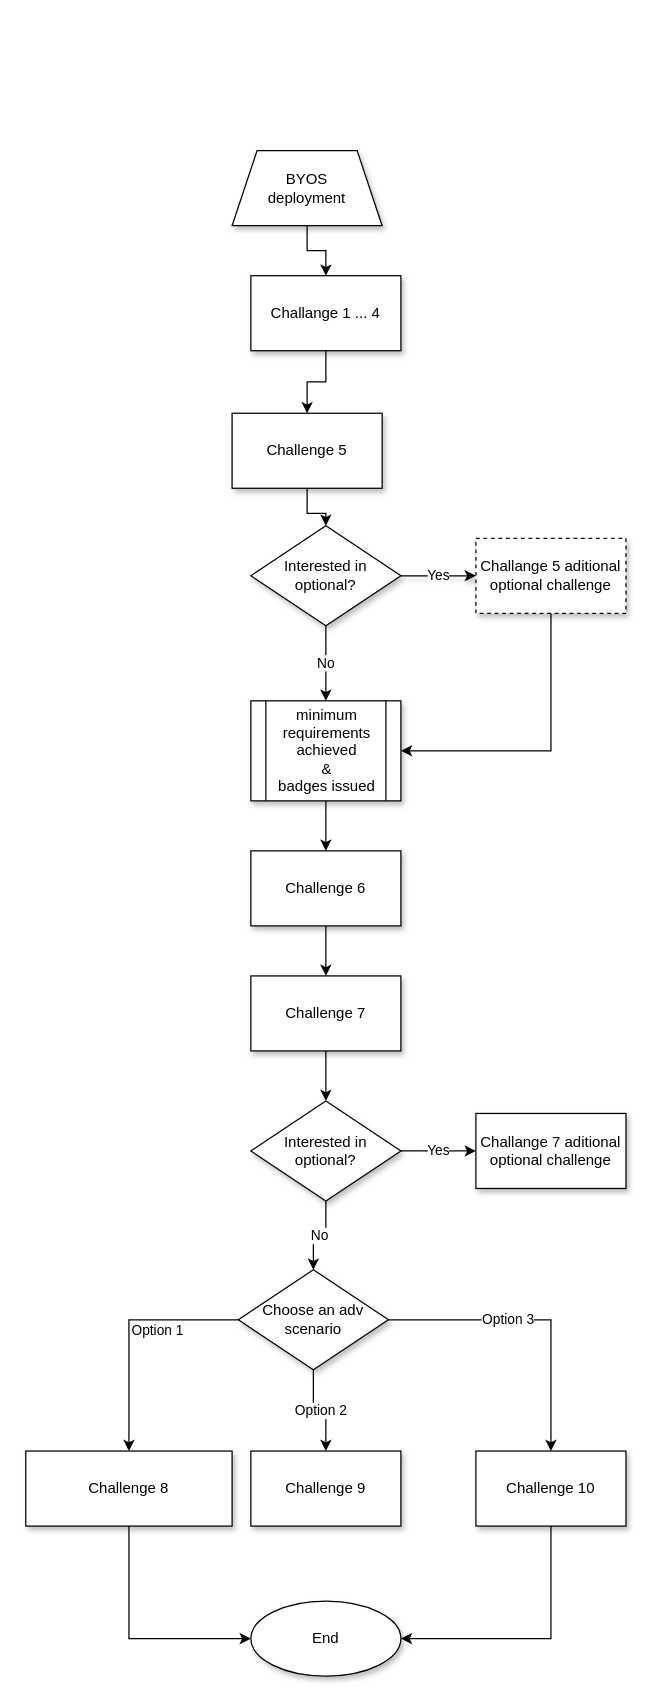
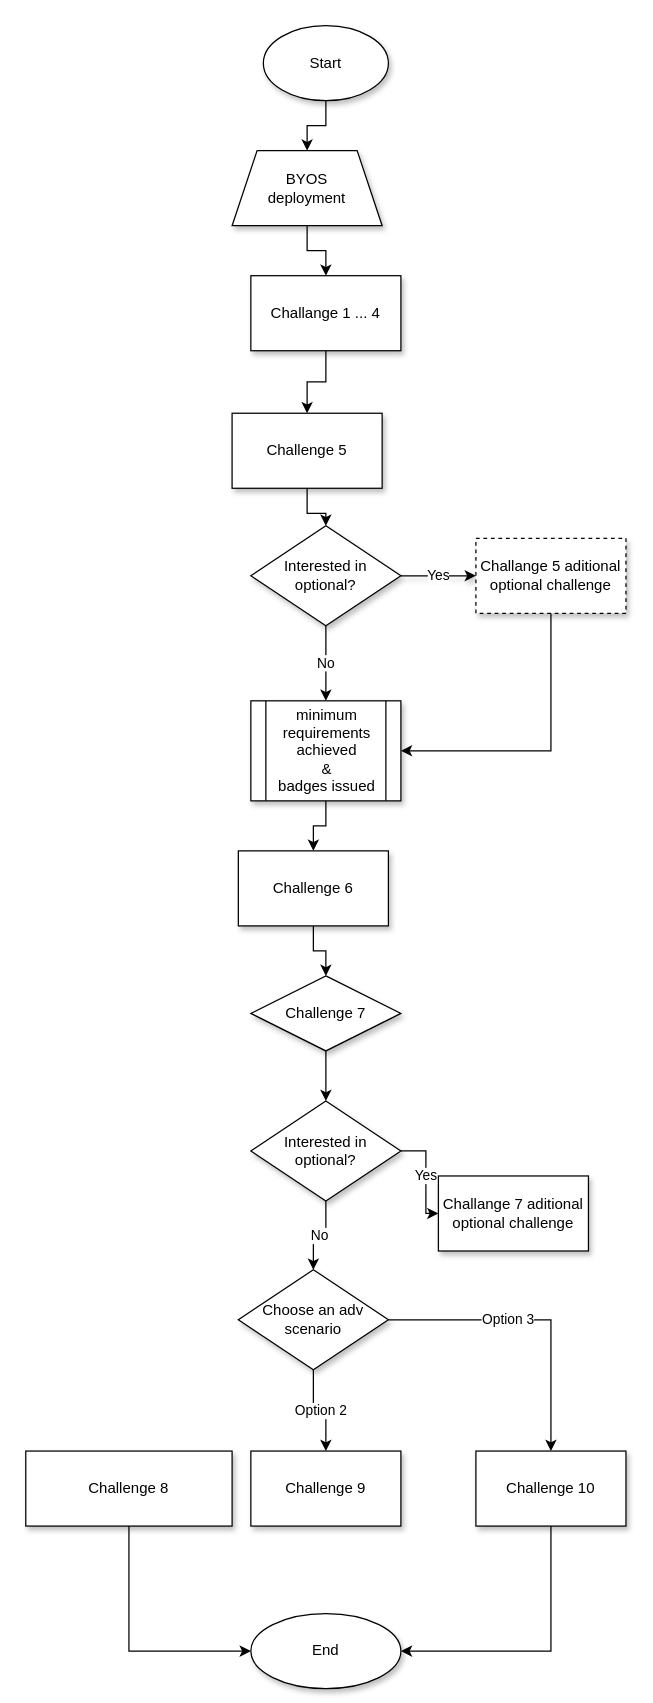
  <mxCell id="0" />
  <mxCell id="1" parent="0" />
+ <mxCell id="2" value="" style="edgeStyle=orthogonalEdgeStyle;rounded=0;orthogonalLoop=1;jettySize=auto;html=1;shadow=0;strokeWidth=1;" parent="1" source="3" target="5" edge="1"><mxGeometry relative="1" as="geometry" /></mxCell>
+ <mxCell id="3" value="Start" style="strokeWidth=1;html=1;shape=mxgraph.flowchart.start_1;whiteSpace=wrap;shadow=1;" parent="1" vertex="1"><mxGeometry x="210" y="20" width="100" height="60" as="geometry" /></mxCell>
  <mxCell id="4" value="" style="edgeStyle=orthogonalEdgeStyle;rounded=0;orthogonalLoop=1;jettySize=auto;html=1;shadow=0;strokeWidth=1;" parent="1" source="5" target="7" edge="1"><mxGeometry relative="1" as="geometry" /></mxCell>
  <mxCell id="5" value="BYOS&lt;br&gt;deployment" style="shape=trapezoid;perimeter=trapezoidPerimeter;whiteSpace=wrap;html=1;fixedSize=1;strokeWidth=1;shadow=1;" parent="1" vertex="1"><mxGeometry x="185" y="120" width="120" height="60" as="geometry" /></mxCell>
  <mxCell id="6" value="" style="edgeStyle=orthogonalEdgeStyle;rounded=0;orthogonalLoop=1;jettySize=auto;html=1;shadow=0;strokeColor=default;strokeWidth=1;" parent="1" source="7" target="9" edge="1"><mxGeometry relative="1" as="geometry" /></mxCell>
  <mxCell id="7" value="Challange 1 ... 4" style="whiteSpace=wrap;html=1;strokeWidth=1;shadow=1;" parent="1" vertex="1"><mxGeometry x="200" y="220" width="120" height="60" as="geometry" /></mxCell>
  <mxCell id="8" value="" style="edgeStyle=orthogonalEdgeStyle;rounded=0;orthogonalLoop=1;jettySize=auto;html=1;shadow=0;strokeWidth=1;" parent="1" source="9" target="12" edge="1"><mxGeometry relative="1" as="geometry" /></mxCell>
  <mxCell id="9" value="&lt;span&gt;Challenge 5&lt;/span&gt;" style="whiteSpace=wrap;html=1;strokeWidth=1;shadow=1;" parent="1" vertex="1"><mxGeometry x="185" y="330" width="120" height="60" as="geometry" /></mxCell>
  <mxCell id="10" value="Yes" style="edgeStyle=orthogonalEdgeStyle;rounded=0;orthogonalLoop=1;jettySize=auto;html=1;shadow=1;strokeWidth=1;" parent="1" source="12" target="14" edge="1"><mxGeometry relative="1" as="geometry" /></mxCell>
  <mxCell id="11" value="No" style="edgeStyle=orthogonalEdgeStyle;rounded=0;orthogonalLoop=1;jettySize=auto;html=1;shadow=0;strokeWidth=1;" parent="1" source="12" target="16" edge="1"><mxGeometry relative="1" as="geometry" /></mxCell>
  <mxCell id="12" value="Interested in optional?" style="rhombus;whiteSpace=wrap;html=1;strokeWidth=1;strokeColor=default;shadow=1;" parent="1" vertex="1"><mxGeometry x="200" y="420" width="120" height="80" as="geometry" /></mxCell>
  <mxCell id="13" value="" style="edgeStyle=orthogonalEdgeStyle;orthogonalLoop=1;jettySize=auto;html=1;shadow=0;strokeWidth=1;entryX=1;entryY=0.5;entryDx=0;entryDy=0;rounded=0;strokeColor=default;" parent="1" source="14" target="16" edge="1"><mxGeometry relative="1" as="geometry"><mxPoint x="440" y="570" as="targetPoint" /><Array as="points"><mxPoint x="440" y="600" /></Array></mxGeometry></mxCell>
  <mxCell id="14" value="Challange 5 aditional optional challenge" style="whiteSpace=wrap;html=1;shadow=1;strokeColor=default;strokeWidth=1;dashed=1;" parent="1" vertex="1"><mxGeometry x="380" y="430" width="120" height="60" as="geometry" /></mxCell>
  <mxCell id="15" value="" style="edgeStyle=orthogonalEdgeStyle;rounded=0;orthogonalLoop=1;jettySize=auto;html=1;shadow=0;strokeColor=default;strokeWidth=1;" parent="1" source="16" target="18" edge="1"><mxGeometry relative="1" as="geometry" /></mxCell>
  <mxCell id="16" value="&lt;div&gt;&lt;div style=&quot;text-align: center&quot;&gt;&lt;span&gt;minimum requirements achieved&lt;/span&gt;&lt;/div&gt;&lt;div style=&quot;text-align: center&quot;&gt;&lt;span&gt;&amp;amp;&lt;/span&gt;&lt;/div&gt;&lt;span&gt;&lt;div style=&quot;text-align: center&quot;&gt;&lt;span&gt;badges issued&lt;/span&gt;&lt;/div&gt;&lt;/span&gt;&lt;/div&gt;" style="shape=process;whiteSpace=wrap;html=1;backgroundOutline=1;shadow=1;strokeColor=default;strokeWidth=1;align=left;" parent="1" vertex="1"><mxGeometry x="200" y="560" width="120" height="80" as="geometry" /></mxCell>
  <mxCell id="17" value="" style="edgeStyle=orthogonalEdgeStyle;rounded=0;orthogonalLoop=1;jettySize=auto;html=1;shadow=0;strokeColor=default;strokeWidth=1;" parent="1" source="18" target="20" edge="1"><mxGeometry relative="1" as="geometry" /></mxCell>
- <mxCell id="18" value="Challenge 6" style="whiteSpace=wrap;html=1;shadow=1;align=center;strokeColor=default;strokeWidth=1;" parent="1" vertex="1"><mxGeometry x="200" y="680" width="120" height="60" as="geometry" /></mxCell>
+ <mxCell id="18" value="Challenge 6" style="whiteSpace=wrap;html=1;shadow=1;align=center;strokeColor=default;strokeWidth=1;" parent="1" vertex="1"><mxGeometry x="190" y="680" width="120" height="60" as="geometry" /></mxCell>
  <mxCell id="19" value="" style="edgeStyle=orthogonalEdgeStyle;rounded=0;orthogonalLoop=1;jettySize=auto;html=1;shadow=0;strokeColor=default;strokeWidth=1;" parent="1" source="20" target="23" edge="1"><mxGeometry relative="1" as="geometry" /></mxCell>
- <mxCell id="20" value="Challenge 7" style="whiteSpace=wrap;html=1;shadow=1;strokeColor=default;strokeWidth=1;" parent="1" vertex="1"><mxGeometry x="200" y="780" width="120" height="60" as="geometry" /></mxCell>
+ <mxCell id="20" value="Challenge 7" style="rhombus;whiteSpace=wrap;html=1;shadow=1;strokeColor=default;strokeWidth=1;" parent="1" vertex="1"><mxGeometry x="200" y="780" width="120" height="60" as="geometry" /></mxCell>
  <mxCell id="21" value="Yes" style="edgeStyle=orthogonalEdgeStyle;rounded=0;orthogonalLoop=1;jettySize=auto;html=1;shadow=0;strokeColor=default;strokeWidth=1;" parent="1" source="23" target="24" edge="1"><mxGeometry relative="1" as="geometry" /></mxCell>
  <mxCell id="22" value="No" style="edgeStyle=orthogonalEdgeStyle;rounded=0;orthogonalLoop=1;jettySize=auto;html=1;shadow=0;strokeColor=default;strokeWidth=1;" parent="1" source="23" target="28" edge="1"><mxGeometry relative="1" as="geometry" /></mxCell>
  <mxCell id="23" value="&lt;span&gt;Interested in optional?&lt;/span&gt;" style="rhombus;whiteSpace=wrap;html=1;shadow=1;strokeColor=default;strokeWidth=1;" parent="1" vertex="1"><mxGeometry x="200" y="880" width="120" height="80" as="geometry" /></mxCell>
- <mxCell id="24" value="&lt;span&gt;Challange 7 aditional optional challenge&lt;/span&gt;" style="whiteSpace=wrap;html=1;shadow=1;strokeColor=default;strokeWidth=1;" parent="1" vertex="1"><mxGeometry x="380" y="890" width="120" height="60" as="geometry" /></mxCell>
+ <mxCell id="24" value="&lt;span&gt;Challange 7 aditional optional challenge&lt;/span&gt;" style="whiteSpace=wrap;html=1;shadow=1;strokeColor=default;strokeWidth=1;" parent="1" vertex="1"><mxGeometry x="350" y="940" width="120" height="60" as="geometry" /></mxCell>
  <mxCell id="25" value="Option 2" style="edgeStyle=orthogonalEdgeStyle;rounded=0;orthogonalLoop=1;jettySize=auto;html=1;shadow=0;strokeColor=default;strokeWidth=1;" parent="1" source="28" target="29" edge="1"><mxGeometry relative="1" as="geometry" /></mxCell>
- <mxCell id="26" value="Option 1" style="edgeStyle=orthogonalEdgeStyle;rounded=0;orthogonalLoop=1;jettySize=auto;html=1;shadow=0;strokeColor=default;strokeWidth=1;align=left;" parent="1" source="28" target="31" edge="1"><mxGeometry relative="1" as="geometry" /></mxCell>
  <mxCell id="27" value="Option 3" style="edgeStyle=orthogonalEdgeStyle;rounded=0;orthogonalLoop=1;jettySize=auto;html=1;shadow=0;strokeColor=default;strokeWidth=1;align=right;" parent="1" source="28" target="33" edge="1"><mxGeometry relative="1" as="geometry" /></mxCell>
  <mxCell id="28" value="Choose an adv scenario" style="rhombus;whiteSpace=wrap;html=1;shadow=1;strokeColor=default;strokeWidth=1;" parent="1" vertex="1"><mxGeometry x="190" y="1015" width="120" height="80" as="geometry" /></mxCell>
  <mxCell id="29" value="&lt;span&gt;Challenge 9&lt;/span&gt;" style="whiteSpace=wrap;html=1;shadow=1;strokeColor=default;strokeWidth=1;" parent="1" vertex="1"><mxGeometry x="200" y="1160" width="120" height="60" as="geometry" /></mxCell>
  <mxCell id="30" style="edgeStyle=orthogonalEdgeStyle;rounded=0;orthogonalLoop=1;jettySize=auto;html=1;entryX=0;entryY=0.5;entryDx=0;entryDy=0;shadow=0;strokeColor=default;strokeWidth=1;exitX=0.5;exitY=1;exitDx=0;exitDy=0;" parent="1" source="31" target="34" edge="1"><mxGeometry relative="1" as="geometry" /></mxCell>
  <mxCell id="31" value="&lt;span&gt;Challenge 8&lt;/span&gt;" style="whiteSpace=wrap;html=1;shadow=1;strokeColor=default;strokeWidth=1;" parent="1" vertex="1"><mxGeometry x="20" y="1160" width="165" height="60" as="geometry" /></mxCell>
  <mxCell id="32" style="edgeStyle=orthogonalEdgeStyle;rounded=0;orthogonalLoop=1;jettySize=auto;html=1;entryX=1;entryY=0.5;entryDx=0;entryDy=0;shadow=0;strokeColor=default;strokeWidth=1;exitX=0.5;exitY=1;exitDx=0;exitDy=0;" parent="1" source="33" target="34" edge="1"><mxGeometry relative="1" as="geometry" /></mxCell>
  <mxCell id="33" value="&lt;span&gt;Challenge 10&lt;/span&gt;" style="whiteSpace=wrap;html=1;shadow=1;strokeColor=default;strokeWidth=1;" parent="1" vertex="1"><mxGeometry x="380" y="1160" width="120" height="60" as="geometry" /></mxCell>
- <mxCell id="34" value="End" style="ellipse;whiteSpace=wrap;html=1;shadow=1;strokeColor=default;strokeWidth=1;" parent="1" vertex="1"><mxGeometry x="200" y="1280" width="120" height="60" as="geometry" /></mxCell>
+ <mxCell id="34" value="End" style="ellipse;whiteSpace=wrap;html=1;shadow=1;strokeColor=default;strokeWidth=1;" parent="1" vertex="1"><mxGeometry x="200" y="1290" width="120" height="60" as="geometry" /></mxCell>
